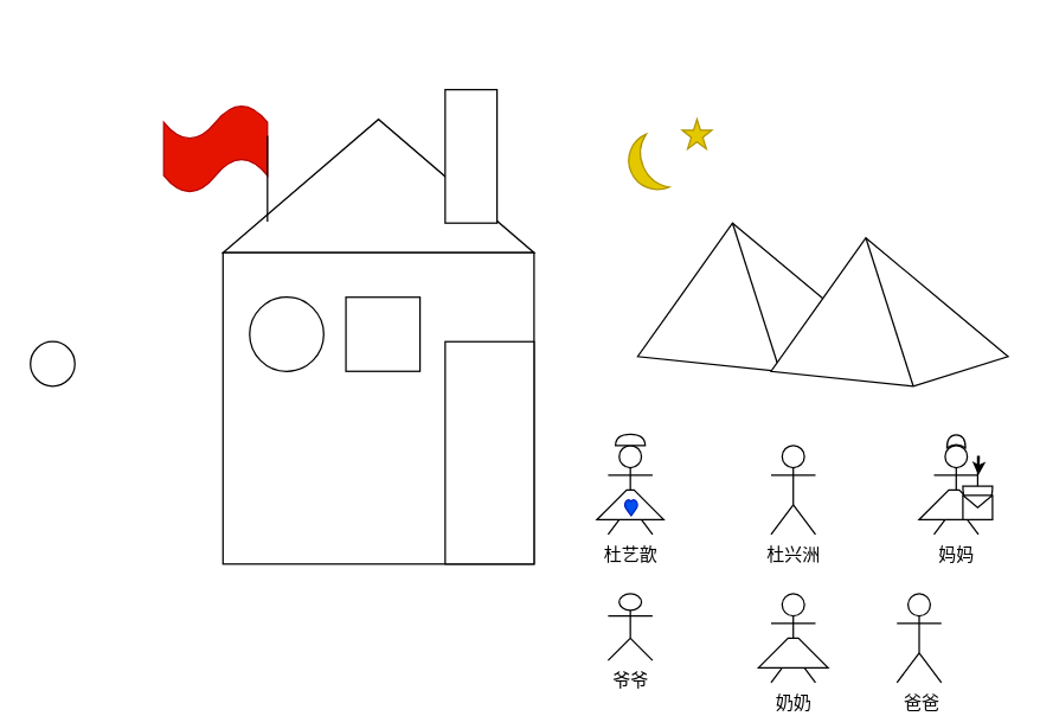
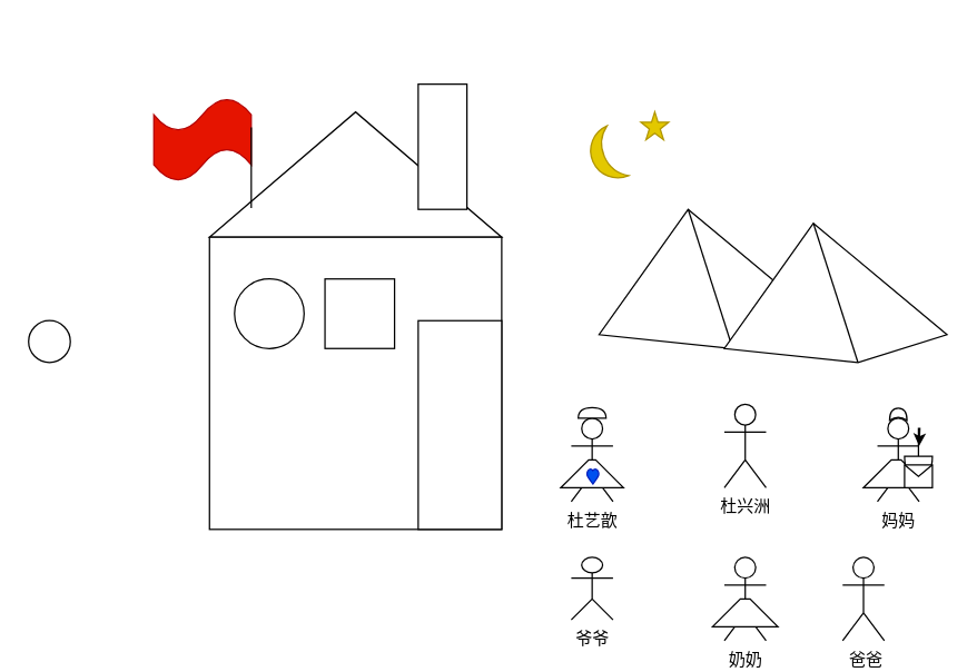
  <mxCell id="0" />
  <mxCell id="1" parent="0" />
  <mxCell id="2" value="" style="triangle;whiteSpace=wrap;html=1;rotation=-90;" vertex="1" parent="1"><mxGeometry x="210" y="20" width="90" height="210" as="geometry" /></mxCell>
  <mxCell id="3" value="" style="whiteSpace=wrap;html=1;aspect=fixed;" vertex="1" parent="1"><mxGeometry x="150" y="170" width="210" height="210" as="geometry" /></mxCell>
  <mxCell id="4" value="" style="rounded=0;whiteSpace=wrap;html=1;" vertex="1" parent="1"><mxGeometry x="300" y="230" width="60" height="150" as="geometry" /></mxCell>
  <mxCell id="5" value="" style="ellipse;whiteSpace=wrap;html=1;aspect=fixed;" vertex="1" parent="1"><mxGeometry x="168" y="200" width="50" height="50" as="geometry" /></mxCell>
  <mxCell id="6" value="" style="whiteSpace=wrap;html=1;aspect=fixed;" vertex="1" parent="1"><mxGeometry x="233" y="200" width="50" height="50" as="geometry" /></mxCell>
  <mxCell id="7" value="杜艺歆" style="shape=umlActor;verticalLabelPosition=bottom;verticalAlign=top;html=1;outlineConnect=0;" vertex="1" parent="1"><mxGeometry x="410" y="300" width="30" height="60" as="geometry" /></mxCell>
- <mxCell id="8" value="杜兴洲" style="shape=umlActor;verticalLabelPosition=bottom;verticalAlign=top;html=1;outlineConnect=0;" vertex="1" parent="1"><mxGeometry x="520" y="300" width="30" height="60" as="geometry" /></mxCell>
+ <mxCell id="8" value="杜兴洲" style="shape=umlActor;verticalLabelPosition=bottom;verticalAlign=top;html=1;outlineConnect=0;" vertex="1" parent="1"><mxGeometry x="520" y="290" width="30" height="60" as="geometry" /></mxCell>
  <mxCell id="9" value="妈妈" style="shape=umlActor;verticalLabelPosition=bottom;verticalAlign=top;html=1;outlineConnect=0;" vertex="1" parent="1"><mxGeometry x="630" y="300" width="30" height="60" as="geometry" /></mxCell>
  <mxCell id="10" value="爷爷" style="shape=umlActor;verticalLabelPosition=bottom;verticalAlign=top;html=1;outlineConnect=0;" vertex="1" parent="1"><mxGeometry x="410" y="400" width="30" height="45" as="geometry" /></mxCell>
  <mxCell id="11" value="奶奶" style="shape=umlActor;verticalLabelPosition=bottom;verticalAlign=top;html=1;outlineConnect=0;" vertex="1" parent="1"><mxGeometry x="520" y="400" width="30" height="60" as="geometry" /></mxCell>
  <mxCell id="12" value="&amp;nbsp;爸爸" style="shape=umlActor;verticalLabelPosition=bottom;verticalAlign=top;html=1;outlineConnect=0;" vertex="1" parent="1"><mxGeometry x="605" y="400" width="30" height="60" as="geometry" /></mxCell>
  <mxCell id="13" value="" style="shape=or;whiteSpace=wrap;html=1;rotation=-90;" vertex="1" parent="1"><mxGeometry x="421.25" y="286.25" width="7.5" height="20" as="geometry" /></mxCell>
  <mxCell id="14" style="edgeStyle=orthogonalEdgeStyle;rounded=0;orthogonalLoop=1;jettySize=auto;html=1;" edge="1" parent="1" source="21"><mxGeometry relative="1" as="geometry"><mxPoint x="660" y="320" as="targetPoint" /></mxGeometry></mxCell>
  <mxCell id="15" value="" style="rounded=0;whiteSpace=wrap;html=1;" vertex="1" parent="1"><mxGeometry x="300" y="60" width="35" height="90" as="geometry" /></mxCell>
  <mxCell id="16" value="" style="shape=tape;whiteSpace=wrap;html=1;fillColor=#e51400;fontColor=#ffffff;strokeColor=#B20000;" vertex="1" parent="1"><mxGeometry x="110" y="70" width="70" height="60" as="geometry" /></mxCell>
  <mxCell id="17" value="" style="endArrow=none;html=1;rounded=0;entryX=1;entryY=0.35;entryDx=0;entryDy=0;entryPerimeter=0;exitX=0.233;exitY=0.143;exitDx=0;exitDy=0;exitPerimeter=0;" edge="1" parent="1" source="2" target="16"><mxGeometry width="50" height="50" relative="1" as="geometry"><mxPoint x="340" y="260" as="sourcePoint" /><mxPoint x="390" y="210" as="targetPoint" /></mxGeometry></mxCell>
  <mxCell id="18" value="" style="shape=trapezoid;perimeter=trapezoidPerimeter;whiteSpace=wrap;html=1;fixedSize=1;" vertex="1" parent="1"><mxGeometry x="402.5" y="330" width="45" height="20" as="geometry" /></mxCell>
  <mxCell id="19" value="" style="shape=xor;whiteSpace=wrap;html=1;rotation=-90;" vertex="1" parent="1"><mxGeometry x="640.62" y="291" width="8.75" height="12.5" as="geometry" /></mxCell>
  <mxCell id="20" value="" style="shape=trapezoid;perimeter=trapezoidPerimeter;whiteSpace=wrap;html=1;fixedSize=1;" vertex="1" parent="1"><mxGeometry x="620" y="330" width="47" height="20" as="geometry" /></mxCell>
  <mxCell id="21" value="" style="shape=or;whiteSpace=wrap;html=1;rotation=90;" vertex="1" parent="1"><mxGeometry x="652" y="325" width="15" height="20" as="geometry" /></mxCell>
  <mxCell id="22" value="" style="shape=trapezoid;perimeter=trapezoidPerimeter;whiteSpace=wrap;html=1;fixedSize=1;" vertex="1" parent="1"><mxGeometry x="511.5" y="430" width="47" height="20" as="geometry" /></mxCell>
  <mxCell id="23" value="" style="verticalLabelPosition=bottom;verticalAlign=top;html=1;shape=mxgraph.basic.heart;rotation=0;fillColor=#0050ef;fontColor=#ffffff;strokeColor=#001DBC;" vertex="1" parent="1"><mxGeometry x="421.15" y="336.37" width="8.75" height="11" as="geometry" /></mxCell>
  <mxCell id="24" value="" style="verticalLabelPosition=bottom;verticalAlign=top;html=1;shape=mxgraph.basic.pyramid;dx1=0.4;dx2=0.6;dy1=0.9;dy2=0.8;" vertex="1" parent="1"><mxGeometry x="430" y="150" width="160" height="100" as="geometry" /></mxCell>
  <mxCell id="25" value="" style="verticalLabelPosition=bottom;verticalAlign=top;html=1;shape=mxgraph.basic.pyramid;dx1=0.4;dx2=0.6;dy1=0.9;dy2=0.8;" vertex="1" parent="1"><mxGeometry x="520" y="160" width="160" height="100" as="geometry" /></mxCell>
  <mxCell id="26" value="" style="verticalLabelPosition=bottom;verticalAlign=top;html=1;shape=mxgraph.basic.moon;fillColor=#e3c800;fontColor=#000000;strokeColor=#B09500;" vertex="1" parent="1"><mxGeometry x="421.25" y="90" width="30" height="40" as="geometry" /></mxCell>
  <mxCell id="27" value="" style="verticalLabelPosition=bottom;verticalAlign=top;html=1;shape=mxgraph.basic.star;fillColor=#e3c800;fontColor=#000000;strokeColor=#B09500;" vertex="1" parent="1"><mxGeometry x="460" y="80" width="20" height="20" as="geometry" /></mxCell>
  <mxCell id="28" value="" style="verticalLabelPosition=bottom;verticalAlign=top;html=1;shape=mxgraph.flowchart.on-page_reference;" vertex="1" parent="1"><mxGeometry x="20" y="230" width="30" height="30" as="geometry" /></mxCell>
  <mxCell id="29" value="" style="shape=message;html=1;whiteSpace=wrap;html=1;outlineConnect=0;" vertex="1" parent="1"><mxGeometry x="649.5" y="333.62" width="20" height="16.5" as="geometry" /></mxCell>
